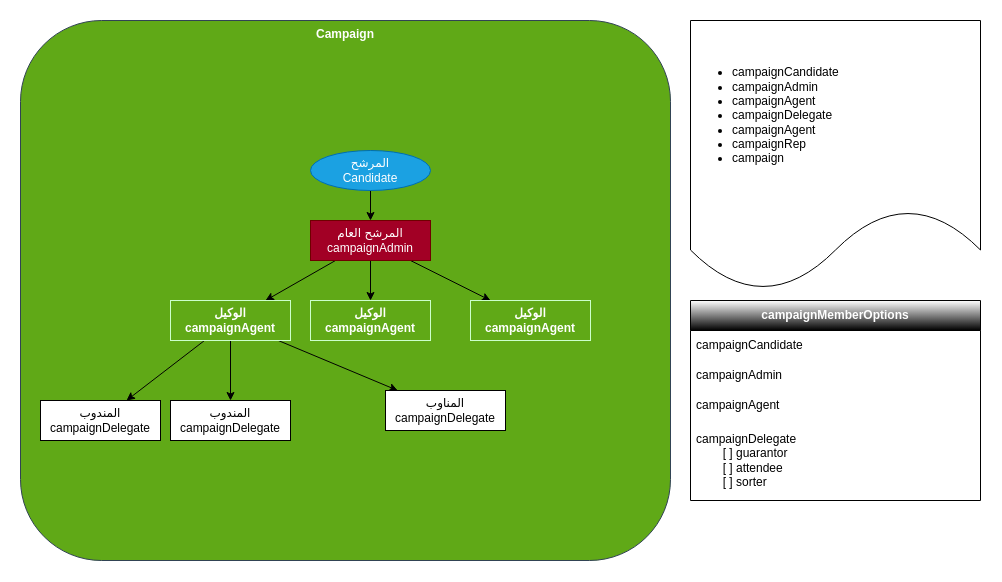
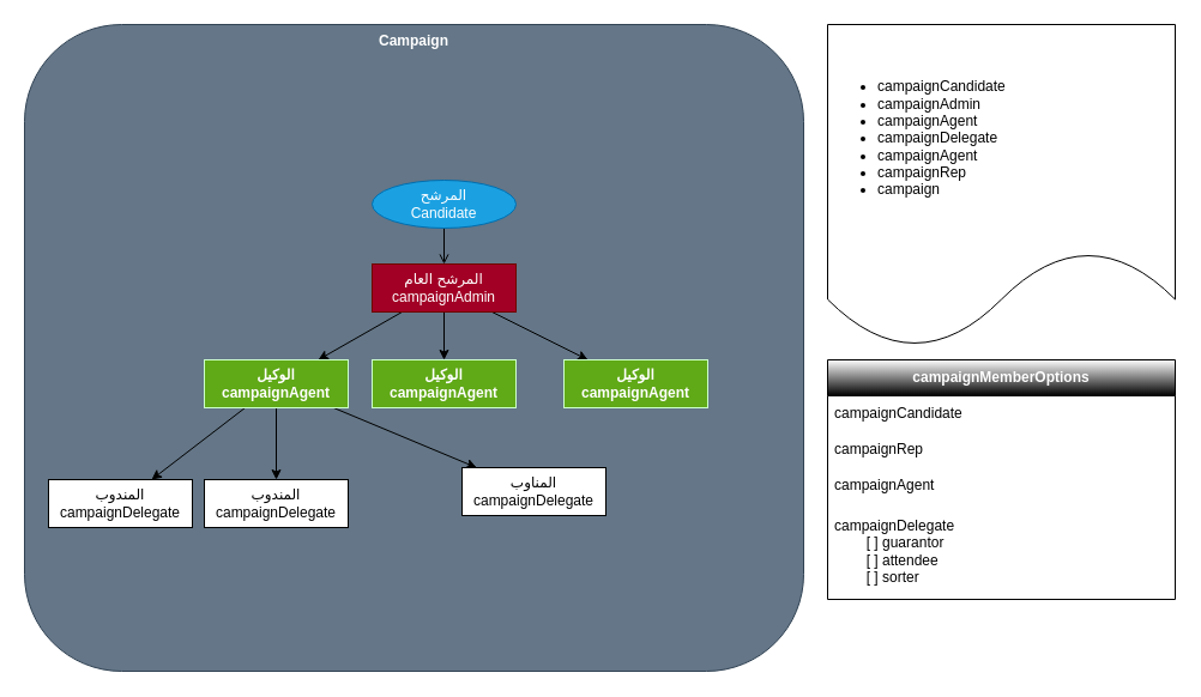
  <mxCell id="0" />
  <mxCell id="1" parent="0" />
- <mxCell id="2" value="Campaign" style="rounded=1;whiteSpace=wrap;html=1;horizontal=1;verticalAlign=top;fillColor=#60a917;strokeColor=#314354;fontStyle=1;fontColor=#ffffff;" parent="1" vertex="1"><mxGeometry x="20" y="20" width="650" height="540" as="geometry" /></mxCell>
- <mxCell id="3" value="" style="edgeStyle=none;html=1;" parent="1" source="4" target="8" edge="1"><mxGeometry relative="1" as="geometry" /></mxCell>
+ <mxCell id="2" value="Campaign" style="rounded=1;whiteSpace=wrap;html=1;horizontal=1;verticalAlign=top;fillColor=#647687;strokeColor=#314354;fontStyle=1;fontColor=#ffffff;" parent="1" vertex="1"><mxGeometry x="20" y="20" width="650" height="540" as="geometry" /></mxCell>
+ <mxCell id="3" value="" style="edgeStyle=none;html=1;endArrow=open;" parent="1" source="4" target="8" edge="1"><mxGeometry relative="1" as="geometry" /></mxCell>
  <mxCell id="4" value="المرشح&lt;br&gt;Candidate" style="ellipse;whiteSpace=wrap;html=1;fillColor=#1ba1e2;fontColor=#ffffff;strokeColor=#006EAF;" parent="1" vertex="1"><mxGeometry x="310" y="150" width="120" height="40" as="geometry" /></mxCell>
  <mxCell id="5" value="" style="edgeStyle=none;html=1;" parent="1" source="8" target="12" edge="1"><mxGeometry relative="1" as="geometry" /></mxCell>
  <mxCell id="6" value="" style="edgeStyle=none;html=1;" parent="1" source="8" target="13" edge="1"><mxGeometry relative="1" as="geometry" /></mxCell>
  <mxCell id="7" style="edgeStyle=none;html=1;" parent="1" source="8" target="14" edge="1"><mxGeometry relative="1" as="geometry" /></mxCell>
  <mxCell id="8" value="المرشح العام&lt;br&gt;campaignAdmin" style="rounded=0;whiteSpace=wrap;html=1;fillColor=#a20025;fontColor=#ffffff;strokeColor=#6F0000;" parent="1" vertex="1"><mxGeometry x="310" y="220" width="120" height="40" as="geometry" /></mxCell>
  <mxCell id="9" value="" style="edgeStyle=none;html=1;" parent="1" source="12" target="16" edge="1"><mxGeometry relative="1" as="geometry" /></mxCell>
  <mxCell id="10" style="edgeStyle=none;html=1;" parent="1" source="12" target="15" edge="1"><mxGeometry relative="1" as="geometry" /></mxCell>
  <mxCell id="11" style="edgeStyle=none;html=1;" parent="1" source="12" target="17" edge="1"><mxGeometry relative="1" as="geometry" /></mxCell>
  <mxCell id="12" value="الوكيل&lt;br&gt;campaignAgent" style="rounded=0;whiteSpace=wrap;html=1;fontStyle=1;fontColor=#ffffff;fillColor=#60a917;strokeColor=#CCFFCC;" parent="1" vertex="1"><mxGeometry x="170" y="300" width="120" height="40" as="geometry" /></mxCell>
  <mxCell id="13" value="الوكيل&lt;br&gt;campaignAgent" style="rounded=0;whiteSpace=wrap;html=1;fontStyle=1;fontColor=#ffffff;fillColor=#60a917;strokeColor=#CCFFCC;" parent="1" vertex="1"><mxGeometry x="310" y="300" width="120" height="40" as="geometry" /></mxCell>
  <mxCell id="14" value="الوكيل&lt;br&gt;campaignAgent" style="rounded=0;whiteSpace=wrap;html=1;fillColor=#60a917;fontColor=#ffffff;strokeColor=#CCFFCC;fontStyle=1" parent="1" vertex="1"><mxGeometry x="470" y="300" width="120" height="40" as="geometry" /></mxCell>
  <mxCell id="15" value="المندوب&lt;br&gt;campaignDelegate" style="rounded=0;whiteSpace=wrap;html=1;" parent="1" vertex="1"><mxGeometry x="40" y="400" width="120" height="40" as="geometry" /></mxCell>
  <mxCell id="16" value="المندوب&lt;br&gt;campaignDelegate" style="rounded=0;whiteSpace=wrap;html=1;" parent="1" vertex="1"><mxGeometry x="170" y="400" width="120" height="40" as="geometry" /></mxCell>
  <mxCell id="17" value="المناوب&lt;br&gt;campaignDelegate" style="rounded=0;whiteSpace=wrap;html=1;" parent="1" vertex="1"><mxGeometry x="385" y="390" width="120" height="40" as="geometry" /></mxCell>
  <mxCell id="18" value="&lt;ul&gt;&lt;li&gt;campaignCandidate&lt;/li&gt;&lt;li&gt;campaignAdmin&lt;/li&gt;&lt;li&gt;campaignAgent&lt;/li&gt;&lt;li&gt;campaignDelegate&lt;/li&gt;&lt;li&gt;campaignAgent&lt;/li&gt;&lt;li&gt;campaignRep&lt;/li&gt;&lt;li&gt;campaign&lt;/li&gt;&lt;/ul&gt;" style="shape=document;whiteSpace=wrap;html=1;boundedLbl=1;align=left;" parent="1" vertex="1"><mxGeometry x="690" y="20" width="290" height="270" as="geometry" /></mxCell>
  <mxCell id="19" value="&lt;span style=&quot;color: rgb(255, 255, 255); font-weight: 700;&quot;&gt;campaignMemberOptions&lt;/span&gt;" style="swimlane;fontStyle=0;childLayout=stackLayout;horizontal=1;startSize=30;horizontalStack=0;resizeParent=1;resizeParentMax=0;resizeLast=0;collapsible=1;marginBottom=0;whiteSpace=wrap;html=1;gradientColor=default;" vertex="1" parent="1"><mxGeometry x="690" y="300" width="290" height="200" as="geometry" /></mxCell>
  <mxCell id="20" value="campaignCandidate" style="text;strokeColor=none;fillColor=none;align=left;verticalAlign=middle;spacingLeft=4;spacingRight=4;overflow=hidden;points=[[0,0.5],[1,0.5]];portConstraint=eastwest;rotatable=0;whiteSpace=wrap;html=1;" vertex="1" parent="19"><mxGeometry y="30" width="290" height="30" as="geometry" /></mxCell>
- <mxCell id="21" value="campaignAdmin&lt;span style=&quot;white-space: pre;&quot;&gt;&#09;&lt;/span&gt;&lt;span style=&quot;white-space: pre;&quot;&gt;&#09;&lt;/span&gt;" style="text;strokeColor=none;fillColor=none;align=left;verticalAlign=middle;spacingLeft=4;spacingRight=4;overflow=hidden;points=[[0,0.5],[1,0.5]];portConstraint=eastwest;rotatable=0;whiteSpace=wrap;html=1;" vertex="1" parent="19"><mxGeometry y="60" width="290" height="30" as="geometry" /></mxCell>
+ <mxCell id="21" value="campaignRep&lt;span style=&quot;white-space: pre;&quot;&gt;&#09;&lt;/span&gt;&lt;span style=&quot;white-space: pre;&quot;&gt;&#09;&lt;/span&gt;" style="text;strokeColor=none;fillColor=none;align=left;verticalAlign=middle;spacingLeft=4;spacingRight=4;overflow=hidden;points=[[0,0.5],[1,0.5]];portConstraint=eastwest;rotatable=0;whiteSpace=wrap;html=1;" vertex="1" parent="19"><mxGeometry y="60" width="290" height="30" as="geometry" /></mxCell>
  <mxCell id="22" value="campaignAgent&lt;span style=&quot;white-space: pre;&quot;&gt;&#09;&lt;/span&gt;&lt;span style=&quot;white-space: pre;&quot;&gt;&#09;&lt;/span&gt;" style="text;strokeColor=none;fillColor=none;align=left;verticalAlign=middle;spacingLeft=4;spacingRight=4;overflow=hidden;points=[[0,0.5],[1,0.5]];portConstraint=eastwest;rotatable=0;whiteSpace=wrap;html=1;" vertex="1" parent="19"><mxGeometry y="90" width="290" height="30" as="geometry" /></mxCell>
  <mxCell id="23" value="campaignDelegate&lt;span style=&quot;white-space: pre;&quot;&gt;&#09;&lt;/span&gt;&lt;br&gt;&lt;span style=&quot;white-space: pre;&quot;&gt;&lt;span style=&quot;white-space: pre;&quot;&gt;&#09;&lt;/span&gt;[&lt;/span&gt;&amp;nbsp;] guarantor&amp;nbsp;&lt;br&gt;&lt;span style=&quot;white-space: pre;&quot;&gt;&#09;&lt;/span&gt;[ ] attendee&lt;br&gt;&lt;span style=&quot;white-space: pre;&quot;&gt;&#09;&lt;/span&gt;[ ] sorter&lt;br&gt;" style="text;strokeColor=none;fillColor=none;align=left;verticalAlign=middle;spacingLeft=4;spacingRight=4;overflow=hidden;points=[[0,0.5],[1,0.5]];portConstraint=eastwest;rotatable=0;whiteSpace=wrap;html=1;" vertex="1" parent="19"><mxGeometry y="120" width="290" height="80" as="geometry" /></mxCell>
